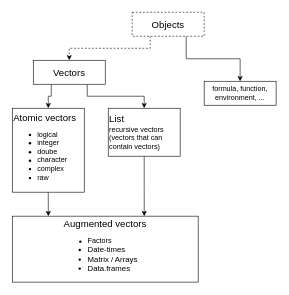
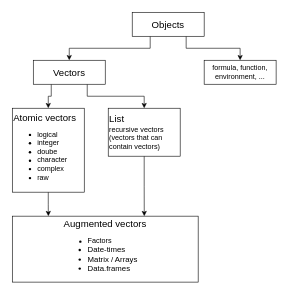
  <mxCell id="0" />
  <mxCell id="1" parent="0" />
  <mxCell id="2" style="edgeStyle=orthogonalEdgeStyle;rounded=0;orthogonalLoop=1;jettySize=auto;html=1;exitX=0.75;exitY=1;exitDx=0;exitDy=0;" edge="1" parent="1" source="4" target="8"><mxGeometry relative="1" as="geometry" /></mxCell>
- <mxCell id="3" style="edgeStyle=orthogonalEdgeStyle;rounded=0;orthogonalLoop=1;jettySize=auto;html=1;exitX=0.25;exitY=1;exitDx=0;exitDy=0;dashed=1;" edge="1" parent="1" source="4" target="7"><mxGeometry relative="1" as="geometry" /></mxCell>
- <mxCell id="4" value="&lt;font style=&quot;font-size: 16px&quot;&gt;Objects&lt;/font&gt;" style="rounded=0;whiteSpace=wrap;html=1;dashed=1;" vertex="1" parent="1"><mxGeometry x="220" y="20" width="120" height="40" as="geometry" /></mxCell>
+ <mxCell id="3" style="edgeStyle=orthogonalEdgeStyle;rounded=0;orthogonalLoop=1;jettySize=auto;html=1;exitX=0.25;exitY=1;exitDx=0;exitDy=0;" edge="1" parent="1" source="4" target="7"><mxGeometry relative="1" as="geometry" /></mxCell>
+ <mxCell id="4" value="&lt;font style=&quot;font-size: 16px&quot;&gt;Objects&lt;/font&gt;" style="rounded=0;whiteSpace=wrap;html=1;" vertex="1" parent="1"><mxGeometry x="220" y="20" width="120" height="40" as="geometry" /></mxCell>
  <mxCell id="5" style="edgeStyle=orthogonalEdgeStyle;rounded=0;orthogonalLoop=1;jettySize=auto;html=1;exitX=0.25;exitY=1;exitDx=0;exitDy=0;entryX=0.5;entryY=0;entryDx=0;entryDy=0;" edge="1" parent="1" source="7" target="10"><mxGeometry relative="1" as="geometry" /></mxCell>
  <mxCell id="6" style="edgeStyle=orthogonalEdgeStyle;rounded=0;orthogonalLoop=1;jettySize=auto;html=1;exitX=0.75;exitY=1;exitDx=0;exitDy=0;entryX=0.5;entryY=0;entryDx=0;entryDy=0;" edge="1" parent="1" source="7" target="12"><mxGeometry relative="1" as="geometry" /></mxCell>
  <mxCell id="7" value="&lt;font style=&quot;font-size: 16px&quot;&gt;Vectors&lt;/font&gt;" style="rounded=0;whiteSpace=wrap;html=1;" vertex="1" parent="1"><mxGeometry x="55" y="100" width="120" height="40" as="geometry" /></mxCell>
- <mxCell id="8" value="formula, function, environment, ..." style="rounded=0;whiteSpace=wrap;html=1;" vertex="1" parent="1"><mxGeometry x="340" y="135" width="120" height="40" as="geometry" /></mxCell>
+ <mxCell id="8" value="formula, function, environment, ..." style="rounded=0;whiteSpace=wrap;html=1;" vertex="1" parent="1"><mxGeometry x="340" y="100" width="120" height="40" as="geometry" /></mxCell>
  <mxCell id="9" style="edgeStyle=orthogonalEdgeStyle;rounded=0;orthogonalLoop=1;jettySize=auto;html=1;exitX=0.5;exitY=1;exitDx=0;exitDy=0;entryX=0.194;entryY=0;entryDx=0;entryDy=0;entryPerimeter=0;" edge="1" parent="1" source="10" target="13"><mxGeometry relative="1" as="geometry" /></mxCell>
  <mxCell id="10" value="&lt;font style=&quot;font-size: 16px&quot;&gt;Atomic vectors&lt;/font&gt;&lt;br&gt;&lt;blockquote style=&quot;margin: 0 0 0 40px ; border: none ; padding: 0px&quot;&gt;&lt;/blockquote&gt;&lt;ul&gt;&lt;li&gt;&lt;span&gt;logical&lt;/span&gt;&lt;/li&gt;&lt;li&gt;&lt;span&gt;integer&lt;/span&gt;&lt;/li&gt;&lt;li&gt;&lt;span&gt;doube&lt;/span&gt;&lt;/li&gt;&lt;li&gt;&lt;span&gt;character&lt;/span&gt;&lt;/li&gt;&lt;li&gt;&lt;span&gt;complex&lt;/span&gt;&lt;/li&gt;&lt;li&gt;&lt;span&gt;raw&lt;/span&gt;&lt;/li&gt;&lt;/ul&gt;&lt;blockquote style=&quot;margin: 0 0 0 40px ; border: none ; padding: 0px&quot;&gt;&lt;/blockquote&gt;&lt;blockquote style=&quot;margin: 0 0 0 40px ; border: none ; padding: 0px&quot;&gt;&lt;/blockquote&gt;&lt;blockquote style=&quot;margin: 0 0 0 40px ; border: none ; padding: 0px&quot;&gt;&lt;/blockquote&gt;&lt;blockquote style=&quot;margin: 0 0 0 40px ; border: none ; padding: 0px&quot;&gt;&lt;/blockquote&gt;" style="rounded=0;whiteSpace=wrap;html=1;align=left;" vertex="1" parent="1"><mxGeometry x="20" y="180" width="120" height="140" as="geometry" /></mxCell>
  <mxCell id="11" style="edgeStyle=orthogonalEdgeStyle;rounded=0;orthogonalLoop=1;jettySize=auto;html=1;exitX=0.5;exitY=1;exitDx=0;exitDy=0;entryX=0.71;entryY=0;entryDx=0;entryDy=0;entryPerimeter=0;" edge="1" parent="1" source="12" target="13"><mxGeometry relative="1" as="geometry" /></mxCell>
  <mxCell id="12" value="&lt;blockquote style=&quot;margin: 0 0 0 40px ; border: none ; padding: 0px&quot;&gt;&lt;/blockquote&gt;&lt;span style=&quot;font-size: 16px&quot;&gt;List&lt;/span&gt;&lt;br&gt;recursive vectors (vectors that can contain vectors)" style="rounded=0;whiteSpace=wrap;html=1;align=left;" vertex="1" parent="1"><mxGeometry x="180" y="180" width="120" height="80" as="geometry" /></mxCell>
  <mxCell id="13" value="&lt;font&gt;&lt;font style=&quot;font-size: 16px&quot;&gt;Augmented vectors&lt;/font&gt;&lt;br&gt;&lt;/font&gt;&lt;ul&gt;&lt;li style=&quot;text-align: left&quot;&gt;Factors&lt;/li&gt;&lt;li style=&quot;text-align: left ; font-size: 13px&quot;&gt;Date-times&lt;/li&gt;&lt;li style=&quot;text-align: left ; font-size: 13px&quot;&gt;Matrix / Arrays&lt;/li&gt;&lt;li style=&quot;text-align: left ; font-size: 13px&quot;&gt;Data.frames&lt;/li&gt;&lt;/ul&gt;" style="rounded=0;whiteSpace=wrap;html=1;" vertex="1" parent="1"><mxGeometry x="20" y="360" width="310" height="110" as="geometry" /></mxCell>
